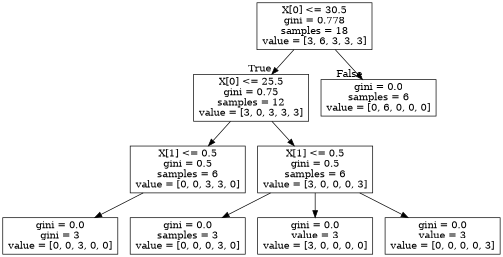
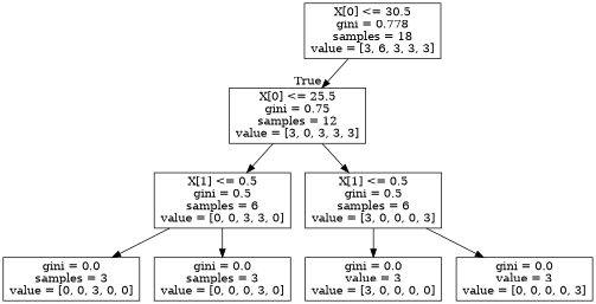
  digraph {
    node [shape=box]
    n1 [label="X[0] <= 30.5\ngini = 0.778\nsamples = 18\nvalue = [3, 6, 3, 3, 3]"]
    n2 [label="X[0] <= 25.5\ngini = 0.75\nsamples = 12\nvalue = [3, 0, 3, 3, 3]"]
-   n3 [label="gini = 0.0\nsamples = 6\nvalue = [0, 6, 0, 0, 0]"]
    n4 [label="X[1] <= 0.5\ngini = 0.5\nsamples = 6\nvalue = [0, 0, 3, 3, 0]"]
    n5 [label="X[1] <= 0.5\ngini = 0.5\nsamples = 6\nvalue = [3, 0, 0, 0, 3]"]
-   n6 [label="gini = 0.0\ngini = 3\nvalue = [0, 0, 3, 0, 0]"]
+   n6 [label="gini = 0.0\nsamples = 3\nvalue = [0, 0, 3, 0, 0]"]
    n7 [label="gini = 0.0\nsamples = 3\nvalue = [0, 0, 0, 3, 0]"]
    n8 [label="gini = 0.0\nvalue = 3\nvalue = [3, 0, 0, 0, 0]"]
    n9 [label="gini = 0.0\nvalue = 3\nvalue = [0, 0, 0, 0, 3]"]
    n1 -> n2 [headlabel=True labelangle=45 labeldistance=2.5]
-   n1 -> n3 [headlabel=False labelangle=-45 labeldistance=2.5]
    n2 -> n4
    n2 -> n5
    n4 -> n6
-   n5 -> n7
+   n4 -> n7
    n5 -> n8
    n5 -> n9
  }
